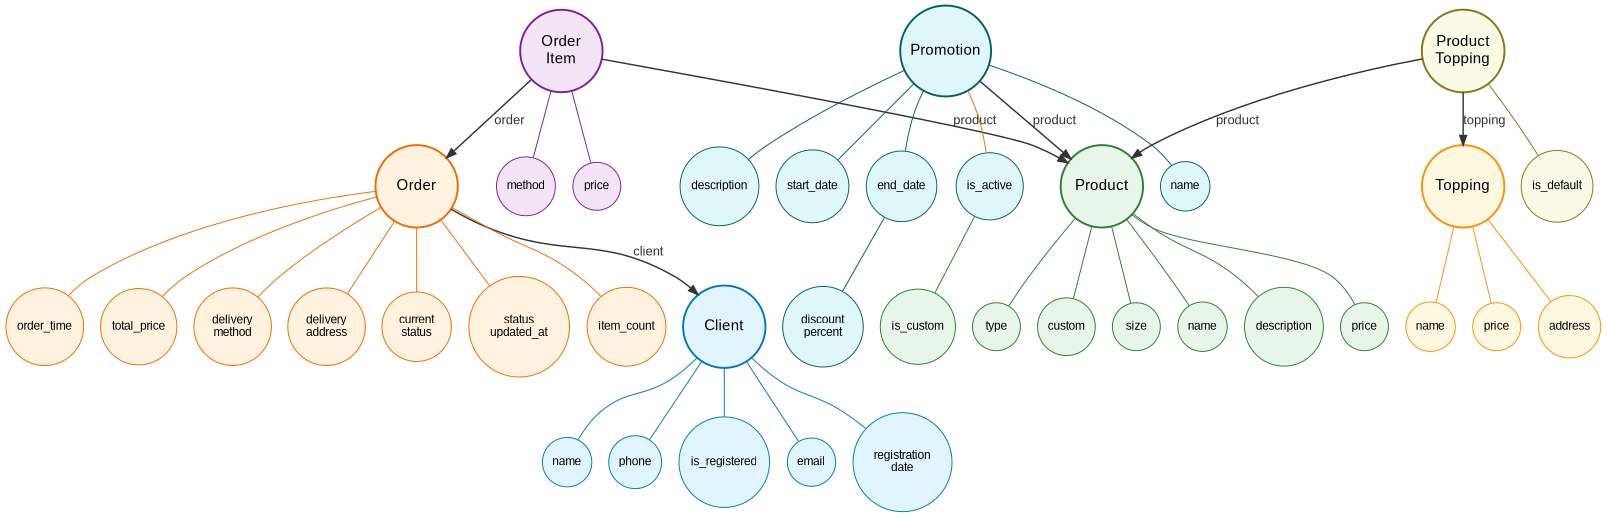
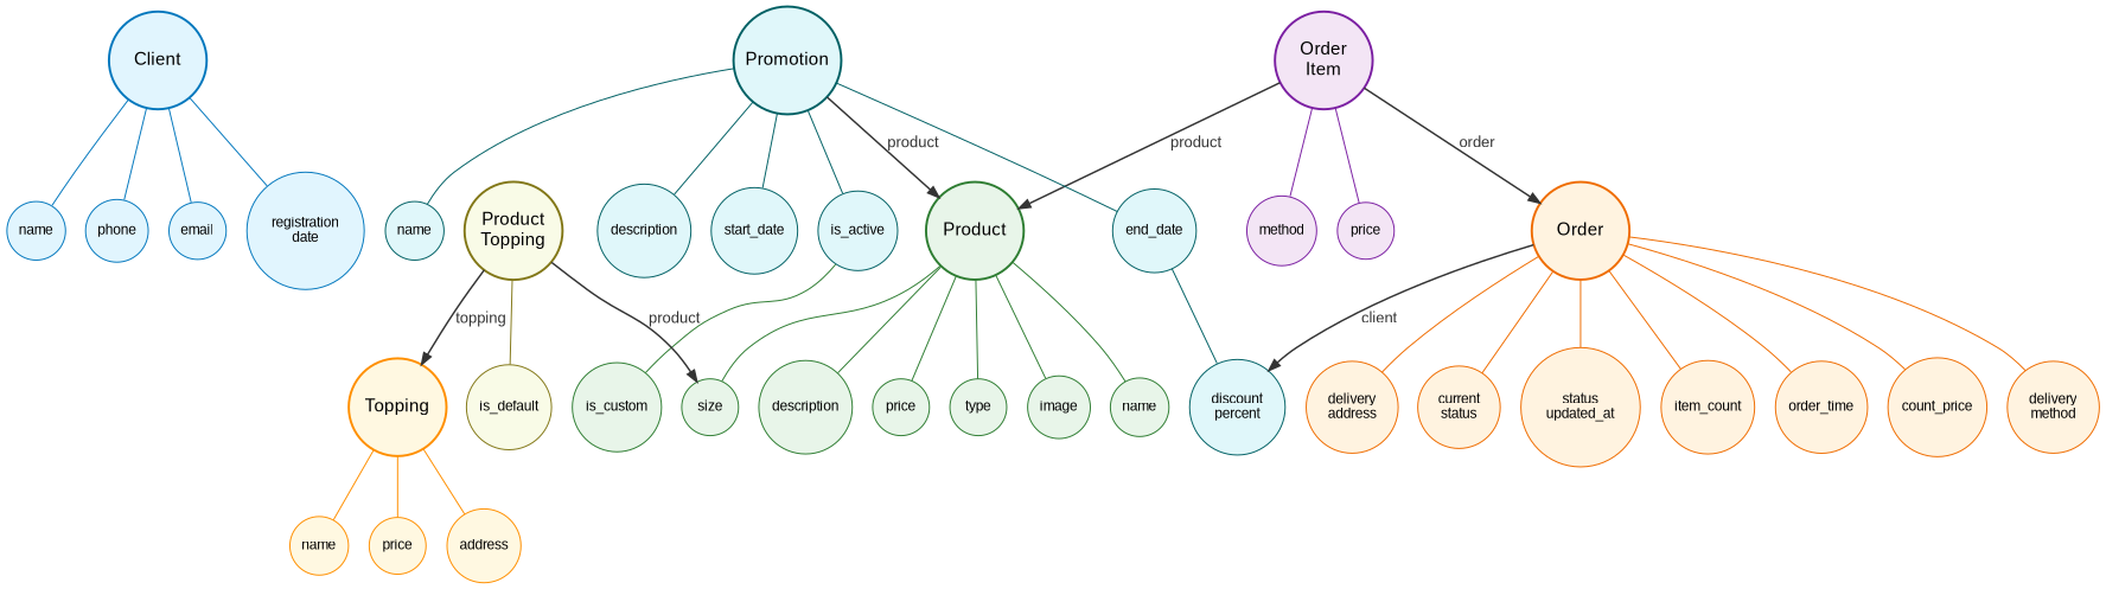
  digraph {
    splines=true
    node [color="#2e7d32" fillcolor="#e8f5e9" fontname=Arial fontsize=12 shape=circle style=filled]
    edge [color="#2e7d32" dir=none]
    n1 [color="#0277bd" fillcolor="#e1f5fe" fontsize=16 height=1.2 label=Client penwidth=2 width=1.2]
    n2 [color="#0277bd" fillcolor="#e1f5fe" height=0.7 label=name width=0.7]
    n3 [color="#0277bd" fillcolor="#e1f5fe" height=0.7 label=phone width=0.7]
-   n4 [color="#0277bd" fillcolor="#e1f5fe" height=0.7 label=is_registered width=0.7]
    n5 [color="#0277bd" fillcolor="#e1f5fe" height=0.7 label=email width=0.7]
    n6 [color="#0277bd" fillcolor="#e1f5fe" height=0.7 label="registration\ndate" width=0.7]
    n7 [fontsize=16 height=1.2 label=Product penwidth=2 width=1.2]
    n8 [height=0.7 label=name width=0.7]
    n9 [height=0.7 label=description width=0.7]
    n10 [height=0.7 label=price width=0.7]
    n11 [height=0.7 label=type width=0.7]
-   n12 [height=0.7 label=custom width=0.7]
+   n12 [height=0.7 label=image width=0.7]
    n13 [height=0.7 label=size width=0.7]
    n14 [height=0.7 label=is_custom width=0.7]
    n15 [color="#ef6c00" fillcolor="#fff3e0" fontsize=16 height=1.2 label=Order penwidth=2 width=1.2]
    n16 [color="#ef6c00" fillcolor="#fff3e0" height=0.7 label=order_time width=0.7]
-   n17 [color="#ef6c00" fillcolor="#fff3e0" height=0.7 label=total_price width=0.7]
+   n17 [color="#ef6c00" fillcolor="#fff3e0" height=0.7 label=count_price width=0.7]
    n18 [color="#ef6c00" fillcolor="#fff3e0" height=0.7 label="delivery\nmethod" width=0.7]
    n19 [color="#ef6c00" fillcolor="#fff3e0" height=0.7 label="delivery\naddress" width=0.7]
    n20 [color="#ef6c00" fillcolor="#fff3e0" height=0.7 label="current\nstatus" width=0.7]
    n21 [color="#ef6c00" fillcolor="#fff3e0" height=0.7 label="status\nupdated_at" width=0.7]
    n22 [color="#ef6c00" fillcolor="#fff3e0" height=0.7 label=item_count width=0.7]
    n23 [color="#7b1fa2" fillcolor="#f3e5f5" fontsize=16 height=1.2 label="Order\nItem" penwidth=2 width=1.2]
    n24 [color="#7b1fa2" fillcolor="#f3e5f5" height=0.7 label=method width=0.7]
    n25 [color="#7b1fa2" fillcolor="#f3e5f5" height=0.7 label=price width=0.7]
    n26 [color="#006064" fillcolor="#e0f7fa" fontsize=16 height=1.2 label=Promotion penwidth=2 width=1.2]
    n27 [color="#006064" fillcolor="#e0f7fa" height=0.7 label=name width=0.7]
    n28 [color="#006064" fillcolor="#e0f7fa" height=0.7 label=description width=0.7]
    n29 [color="#006064" fillcolor="#e0f7fa" height=0.7 label=start_date width=0.7]
    n30 [color="#006064" fillcolor="#e0f7fa" height=0.7 label=end_date width=0.7]
    n31 [color="#006064" fillcolor="#e0f7fa" height=0.7 label=is_active width=0.7]
    n32 [color="#006064" fillcolor="#e0f7fa" height=0.7 label="discount\npercent" width=0.7]
    n33 [color="#ff8f00" fillcolor="#fff8e1" fontsize=16 height=1.2 label=Topping penwidth=2 width=1.2]
    n34 [color="#ff8f00" fillcolor="#fff8e1" height=0.7 label=name width=0.7]
    n35 [color="#ff8f00" fillcolor="#fff8e1" height=0.7 label=price width=0.7]
    n36 [color="#ff8f00" fillcolor="#fff8e1" height=0.7 label=address width=0.7]
    n37 [color="#827717" fillcolor="#f9fbe7" fontsize=16 height=1.2 label="Product\nTopping" penwidth=2 width=1.2]
    n38 [color="#827717" fillcolor="#f9fbe7" height=0.7 label=is_default width=0.7]
    n1 -> n2 [color="#0277bd"]
    n1 -> n3 [color="#0277bd"]
-   n1 -> n4 [color="#0277bd"]
    n1 -> n5 [color="#0277bd"]
    n1 -> n6 [color="#0277bd"]
    n7 -> n8
    n7 -> n9
    n7 -> n10
    n7 -> n11
    n7 -> n12
    n7 -> n13
-   n15 -> n1 [color="#333333" fontcolor="#333333" fontname=Arial fontsize=14 label=client penwidth=1.5 dir=""]
+   n15 -> n32 [color="#333333" fontcolor="#333333" fontname=Arial fontsize=14 label=client penwidth=1.5 dir=""]
    n15 -> n16 [color="#ef6c00"]
    n15 -> n17 [color="#ef6c00"]
    n15 -> n18 [color="#ef6c00"]
    n15 -> n19 [color="#ef6c00"]
    n15 -> n20 [color="#ef6c00"]
    n15 -> n21 [color="#ef6c00"]
    n15 -> n22 [color="#ef6c00"]
    n23 -> n7 [color="#333333" fontcolor="#333333" fontname=Arial fontsize=14 label=product penwidth=1.5 dir=""]
    n23 -> n15 [color="#333333" fontcolor="#333333" fontname=Arial fontsize=14 label=order penwidth=1.5 dir=""]
    n23 -> n24 [color="#7b1fa2"]
    n23 -> n25 [color="#7b1fa2"]
    n26 -> n7 [color="#333333" fontcolor="#333333" fontname=Arial fontsize=14 label=product penwidth=1.5 dir=""]
    n26 -> n27 [color="#006064"]
    n26 -> n28 [color="#006064"]
    n26 -> n29 [color="#006064"]
    n26 -> n30 [color="#006064"]
-   n26 -> n31 [color="#ef6c00"]
+   n26 -> n31 [color="#006064"]
    n30 -> n32 [color="#006064"]
    n31 -> n14
    n33 -> n34 [color="#ff8f00"]
    n33 -> n35 [color="#ff8f00"]
    n33 -> n36 [color="#ff8f00"]
-   n37 -> n7 [color="#333333" fontcolor="#333333" fontname=Arial fontsize=14 label=product penwidth=1.5 dir=""]
+   n37 -> n13 [color="#333333" fontcolor="#333333" fontname=Arial fontsize=14 label=product penwidth=1.5 dir=""]
    n37 -> n33 [color="#333333" fontcolor="#333333" fontname=Arial fontsize=14 label=topping penwidth=1.5 dir=""]
    n37 -> n38 [color="#827717"]
  }
